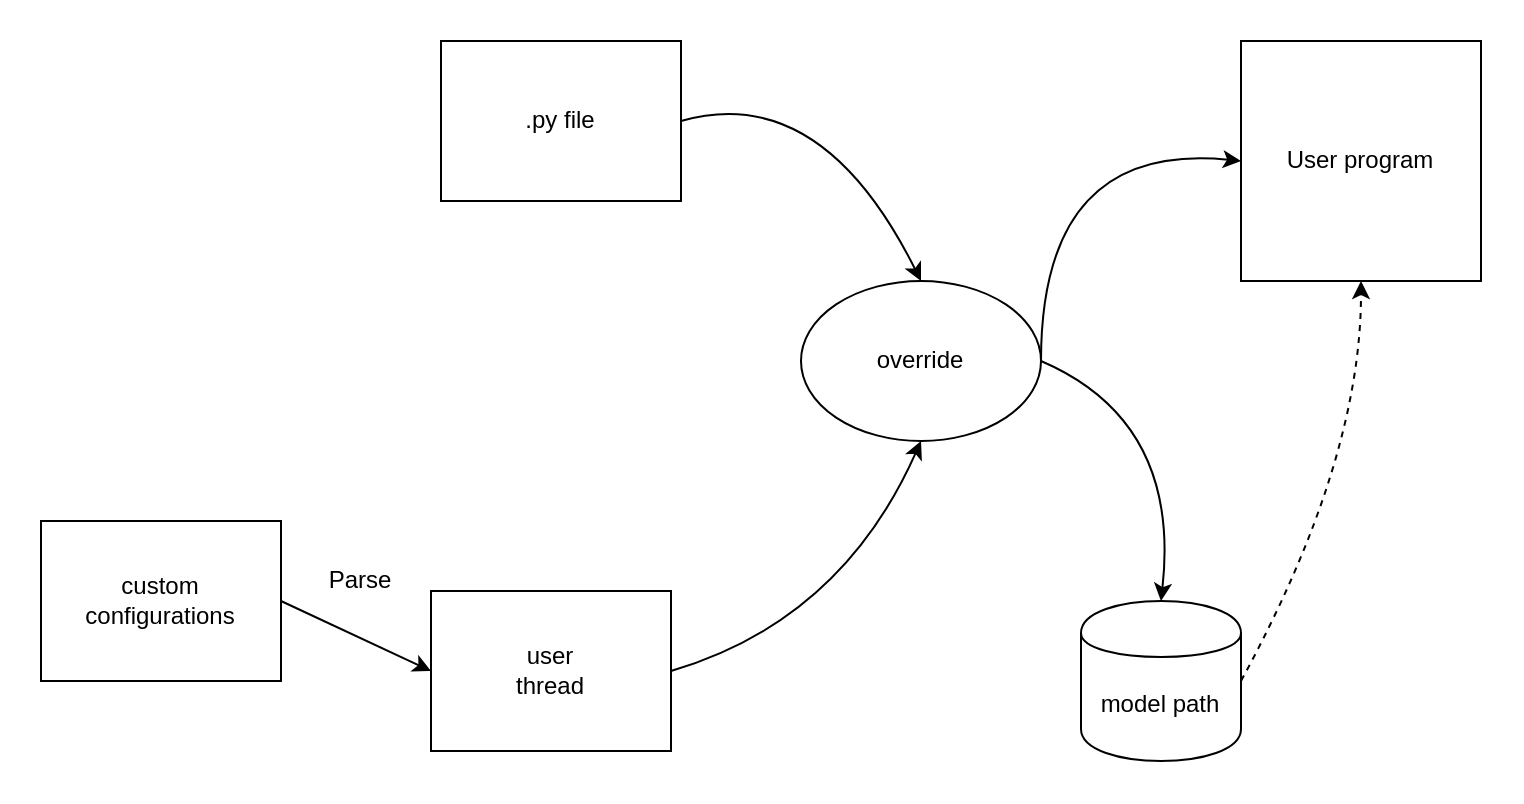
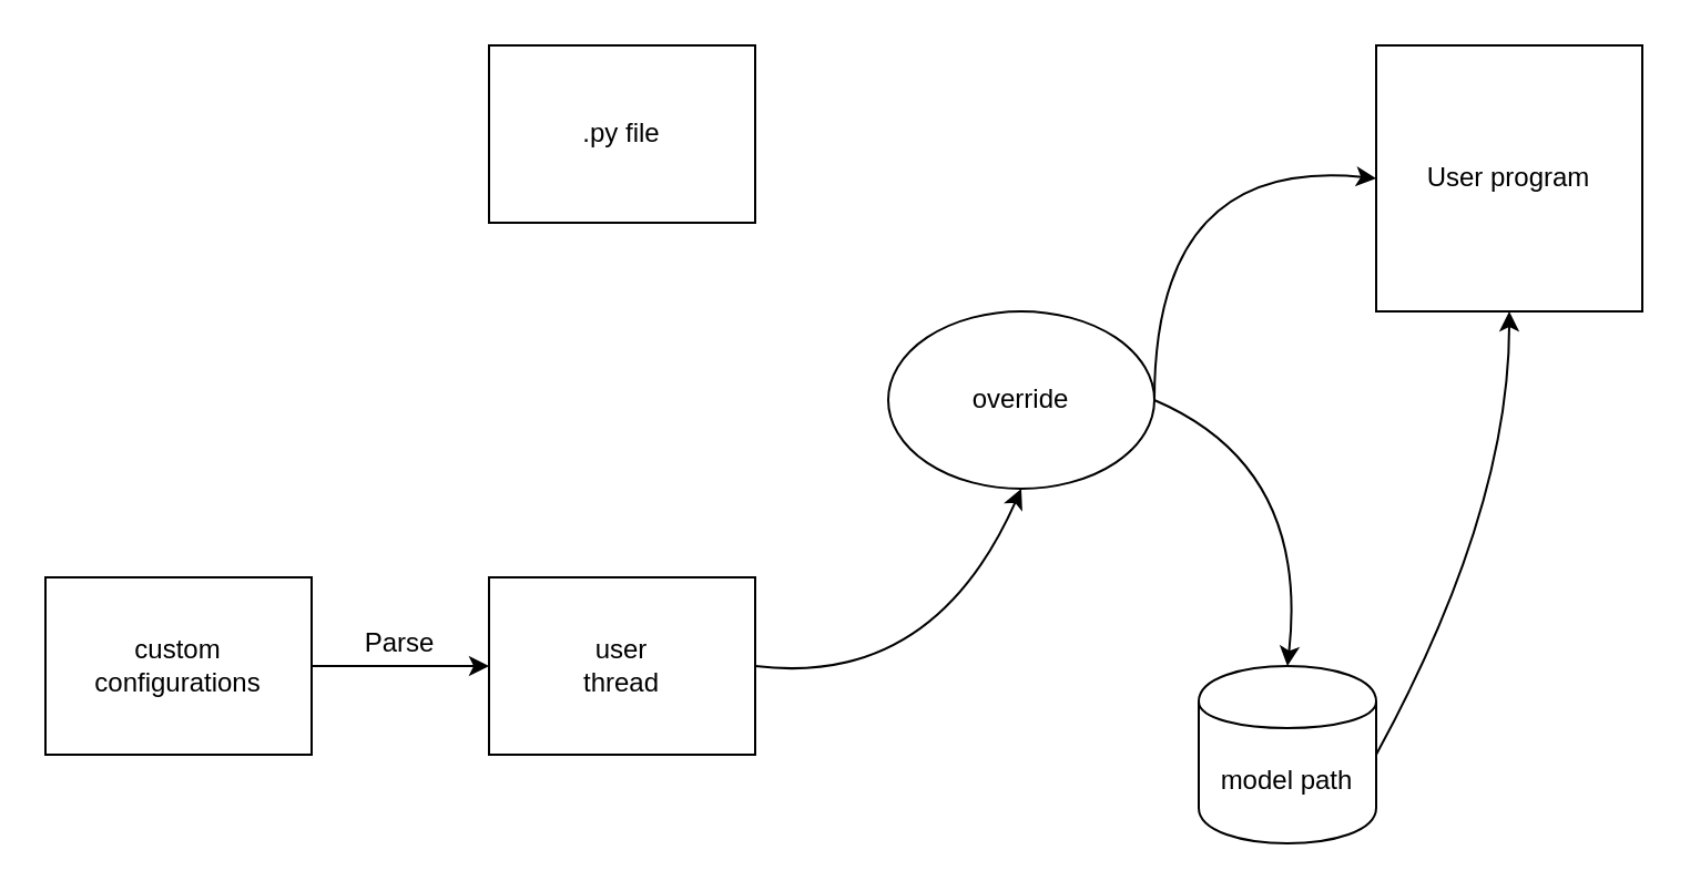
  <mxCell id="0" />
  <mxCell id="1" parent="0" />
  <mxCell id="2" value="custom&lt;br&gt;configurations&lt;br&gt;" style="rounded=0;whiteSpace=wrap;html=1;" vertex="1" parent="1"><mxGeometry x="20" y="260" width="120" height="80" as="geometry" /></mxCell>
  <mxCell id="3" value=".py file" style="rounded=0;whiteSpace=wrap;html=1;" vertex="1" parent="1"><mxGeometry x="220" y="20" width="120" height="80" as="geometry" /></mxCell>
- <mxCell id="4" value="user&lt;br&gt;thread&lt;br&gt;" style="rounded=0;whiteSpace=wrap;html=1;" vertex="1" parent="1"><mxGeometry x="215" y="295" width="120" height="80" as="geometry" /></mxCell>
+ <mxCell id="4" value="user&lt;br&gt;thread&lt;br&gt;" style="rounded=0;whiteSpace=wrap;html=1;" vertex="1" parent="1"><mxGeometry x="220" y="260" width="120" height="80" as="geometry" /></mxCell>
  <mxCell id="5" value="override" style="ellipse;whiteSpace=wrap;html=1;" vertex="1" parent="1"><mxGeometry x="400" y="140" width="120" height="80" as="geometry" /></mxCell>
  <mxCell id="6" value="User program" style="rounded=0;whiteSpace=wrap;html=1;" vertex="1" parent="1"><mxGeometry x="620" y="20" width="120" height="120" as="geometry" /></mxCell>
  <mxCell id="7" value="model path" style="shape=cylinder;whiteSpace=wrap;html=1;boundedLbl=1;backgroundOutline=1;" vertex="1" parent="1"><mxGeometry x="540" y="300" width="80" height="80" as="geometry" /></mxCell>
  <mxCell id="8" value="" style="endArrow=classic;html=1;exitX=1;exitY=0.5;exitDx=0;exitDy=0;entryX=0;entryY=0.5;entryDx=0;entryDy=0;" edge="1" parent="1" source="2" target="4"><mxGeometry width="50" height="50" relative="1" as="geometry"><mxPoint x="140" y="300" as="sourcePoint" /><mxPoint x="220" y="300" as="targetPoint" /></mxGeometry></mxCell>
  <mxCell id="9" value="Parse" style="text;html=1;strokeColor=none;fillColor=none;align=center;verticalAlign=middle;whiteSpace=wrap;rounded=0;" vertex="1" parent="1"><mxGeometry x="160" y="280" width="40" height="20" as="geometry" /></mxCell>
- <mxCell id="10" value="" style="curved=1;endArrow=classic;html=1;exitX=1;exitY=0.5;exitDx=0;exitDy=0;entryX=0.5;entryY=0;entryDx=0;entryDy=0;" edge="1" parent="1" source="3" target="5"><mxGeometry width="50" height="50" relative="1" as="geometry"><mxPoint x="410" y="50" as="sourcePoint" /><mxPoint x="460" y="0" as="targetPoint" /><Array as="points"><mxPoint x="410" y="40" /></Array></mxGeometry></mxCell>
  <mxCell id="11" value="" style="curved=1;endArrow=classic;html=1;exitX=1;exitY=0.5;exitDx=0;exitDy=0;entryX=0.5;entryY=1;entryDx=0;entryDy=0;" edge="1" parent="1" source="4" target="5"><mxGeometry width="50" height="50" relative="1" as="geometry"><mxPoint x="400" y="500" as="sourcePoint" /><mxPoint x="450" y="450" as="targetPoint" /><Array as="points"><mxPoint x="420" y="310" /></Array></mxGeometry></mxCell>
  <mxCell id="12" value="" style="curved=1;endArrow=classic;html=1;exitX=1;exitY=0.5;exitDx=0;exitDy=0;entryX=0.5;entryY=0;entryDx=0;entryDy=0;" edge="1" parent="1" source="5" target="7"><mxGeometry width="50" height="50" relative="1" as="geometry"><mxPoint x="390" y="460" as="sourcePoint" /><mxPoint x="440" y="410" as="targetPoint" /><Array as="points"><mxPoint x="590" y="210" /></Array></mxGeometry></mxCell>
  <mxCell id="13" value="" style="curved=1;endArrow=classic;html=1;exitX=1;exitY=0.5;exitDx=0;exitDy=0;entryX=0;entryY=0.5;entryDx=0;entryDy=0;" edge="1" parent="1" source="5" target="6"><mxGeometry width="50" height="50" relative="1" as="geometry"><mxPoint x="500" y="0" as="sourcePoint" /><mxPoint x="550" y="-50" as="targetPoint" /><Array as="points"><mxPoint x="520" y="70" /></Array></mxGeometry></mxCell>
- <mxCell id="14" value="" style="curved=1;endArrow=classic;html=1;exitX=1;exitY=0.5;exitDx=0;exitDy=0;entryX=0.5;entryY=1;entryDx=0;entryDy=0;dashed=1;" edge="1" parent="1" source="7" target="6"><mxGeometry width="50" height="50" relative="1" as="geometry"><mxPoint x="680" y="280" as="sourcePoint" /><mxPoint x="730" y="230" as="targetPoint" /><Array as="points"><mxPoint x="680" y="230" /></Array></mxGeometry></mxCell>
+ <mxCell id="14" value="" style="curved=1;endArrow=classic;html=1;exitX=1;exitY=0.5;exitDx=0;exitDy=0;entryX=0.5;entryY=1;entryDx=0;entryDy=0;" edge="1" parent="1" source="7" target="6"><mxGeometry width="50" height="50" relative="1" as="geometry"><mxPoint x="680" y="280" as="sourcePoint" /><mxPoint x="730" y="230" as="targetPoint" /><Array as="points"><mxPoint x="680" y="230" /></Array></mxGeometry></mxCell>
